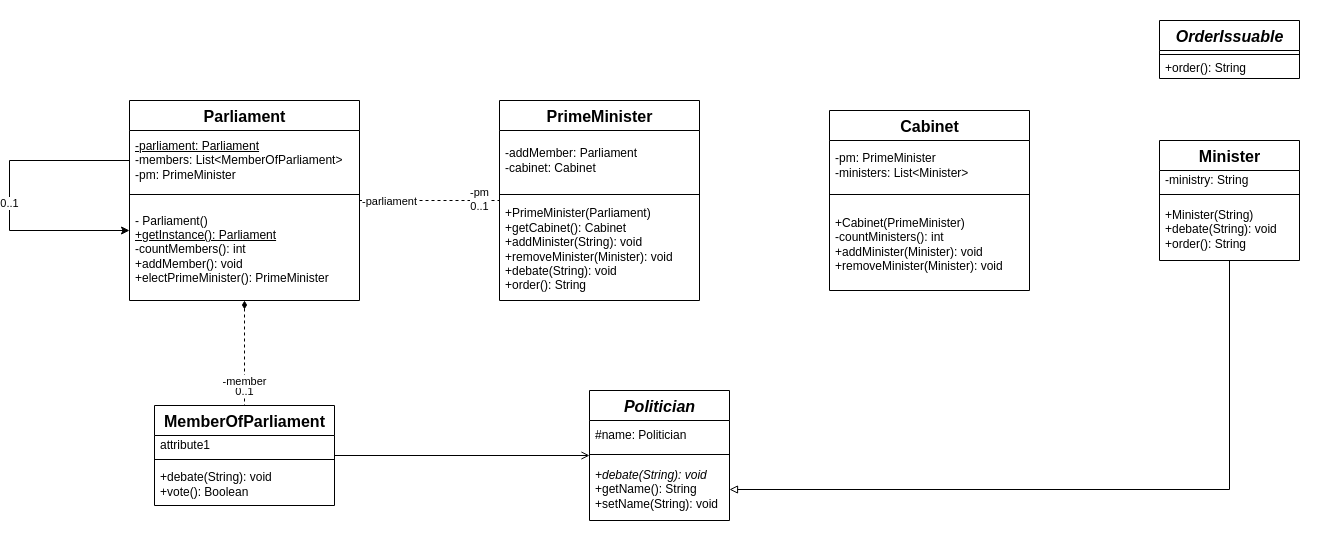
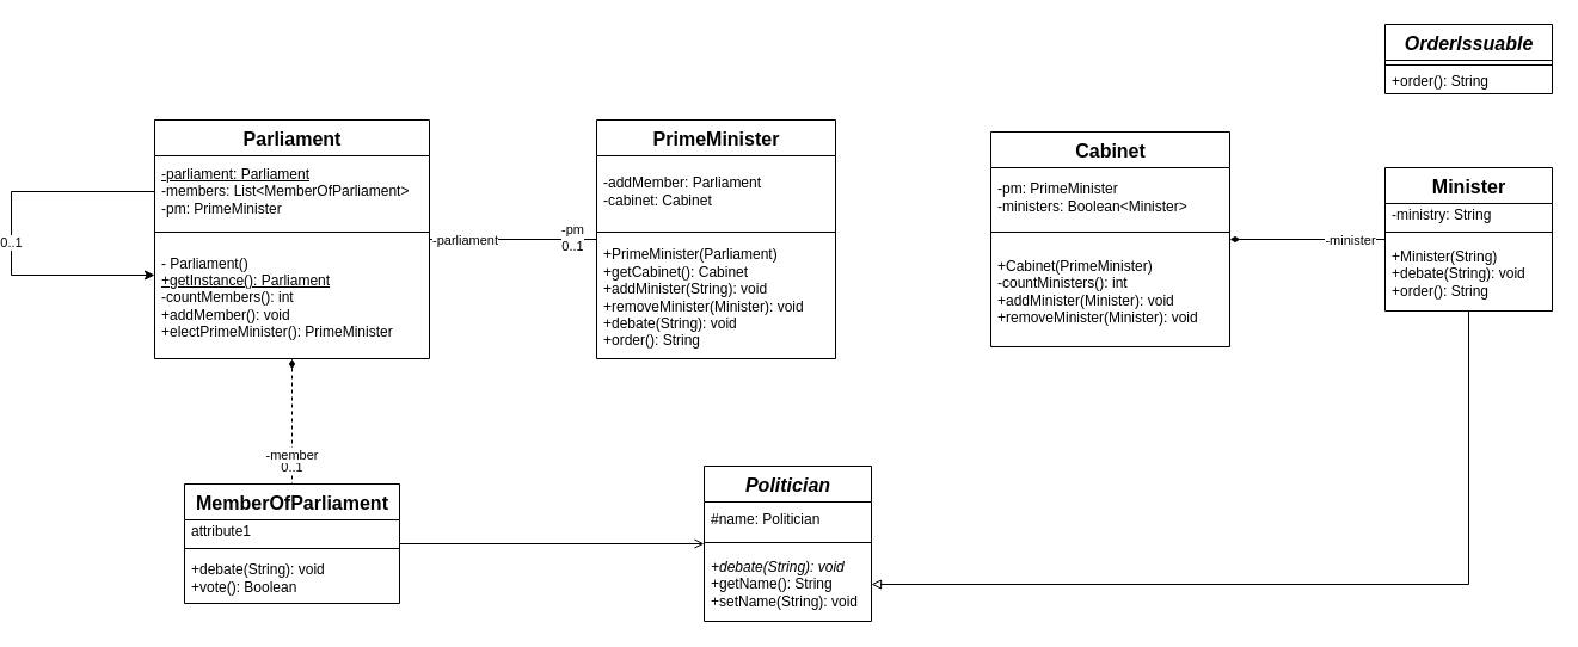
  <mxCell id="0" />
  <mxCell id="1" parent="0" />
+ <mxCell id="2" style="edgeStyle=orthogonalEdgeStyle;rounded=0;orthogonalLoop=1;jettySize=auto;html=1;startArrow=diamondThin;startFill=1;endArrow=none;endFill=0;" edge="1" parent="1" source="4" target="14"><mxGeometry relative="1" as="geometry" /></mxCell>
+ <mxCell id="3" value="-minister" style="edgeLabel;html=1;align=center;verticalAlign=middle;resizable=0;points=[];" vertex="1" connectable="0" parent="2"><mxGeometry x="0.711" y="-1" relative="1" as="geometry"><mxPoint x="-11" y="-1" as="offset" /></mxGeometry></mxCell>
  <mxCell id="4" value="&lt;b&gt;&lt;font style=&quot;font-size: 16px&quot;&gt;Cabinet&lt;/font&gt;&lt;/b&gt;" style="swimlane;fontStyle=0;align=center;verticalAlign=top;childLayout=stackLayout;horizontal=1;startSize=30;horizontalStack=0;resizeParent=1;resizeParentMax=0;resizeLast=0;collapsible=0;marginBottom=0;html=1;" vertex="1" parent="1"><mxGeometry x="720" y="110" width="200" height="180" as="geometry" /></mxCell>
- <mxCell id="5" value="-pm:&amp;nbsp;PrimeMinister&lt;br&gt;-ministers:&amp;nbsp;List&amp;lt;Minister&amp;gt;" style="text;html=1;strokeColor=none;fillColor=none;align=left;verticalAlign=middle;spacingLeft=4;spacingRight=4;overflow=hidden;rotatable=0;points=[[0,0.5],[1,0.5]];portConstraint=eastwest;" vertex="1" parent="4"><mxGeometry y="30" width="200" height="50" as="geometry" /></mxCell>
+ <mxCell id="5" value="-pm:&amp;nbsp;PrimeMinister&lt;br&gt;-ministers:&amp;nbsp;Boolean&amp;lt;Minister&amp;gt;" style="text;html=1;strokeColor=none;fillColor=none;align=left;verticalAlign=middle;spacingLeft=4;spacingRight=4;overflow=hidden;rotatable=0;points=[[0,0.5],[1,0.5]];portConstraint=eastwest;" vertex="1" parent="4"><mxGeometry y="30" width="200" height="50" as="geometry" /></mxCell>
  <mxCell id="6" value="" style="line;strokeWidth=1;fillColor=none;align=left;verticalAlign=middle;spacingTop=-1;spacingLeft=3;spacingRight=3;rotatable=0;labelPosition=right;points=[];portConstraint=eastwest;" vertex="1" parent="4"><mxGeometry y="80" width="200" height="8" as="geometry" /></mxCell>
  <mxCell id="7" value="+Cabinet(PrimeMinister)&lt;br&gt;-countMinisters(): int&lt;br&gt;+addMinister(Minister): void&lt;br&gt;+removeMinister(Minister): void&amp;nbsp;" style="text;html=1;strokeColor=none;fillColor=none;align=left;verticalAlign=middle;spacingLeft=4;spacingRight=4;overflow=hidden;rotatable=0;points=[[0,0.5],[1,0.5]];portConstraint=eastwest;" vertex="1" parent="4"><mxGeometry y="88" width="200" height="92" as="geometry" /></mxCell>
  <mxCell id="8" style="edgeStyle=orthogonalEdgeStyle;rounded=0;orthogonalLoop=1;jettySize=auto;html=1;startArrow=none;startFill=0;endArrow=open;endFill=0;" edge="1" parent="1" source="9" target="33"><mxGeometry relative="1" as="geometry" /></mxCell>
  <mxCell id="9" value="&lt;b&gt;&lt;font style=&quot;font-size: 16px&quot;&gt;MemberOfParliament&lt;/font&gt;&lt;/b&gt;" style="swimlane;fontStyle=0;align=center;verticalAlign=top;childLayout=stackLayout;horizontal=1;startSize=30;horizontalStack=0;resizeParent=1;resizeParentMax=0;resizeLast=0;collapsible=0;marginBottom=0;html=1;" vertex="1" parent="1"><mxGeometry x="45" y="405" width="180" height="100" as="geometry" /></mxCell>
  <mxCell id="10" value="attribute1" style="text;html=1;strokeColor=none;fillColor=none;align=left;verticalAlign=middle;spacingLeft=4;spacingRight=4;overflow=hidden;rotatable=0;points=[[0,0.5],[1,0.5]];portConstraint=eastwest;" vertex="1" parent="9"><mxGeometry y="30" width="180" height="20" as="geometry" /></mxCell>
  <mxCell id="11" value="" style="line;strokeWidth=1;fillColor=none;align=left;verticalAlign=middle;spacingTop=-1;spacingLeft=3;spacingRight=3;rotatable=0;labelPosition=right;points=[];portConstraint=eastwest;" vertex="1" parent="9"><mxGeometry y="50" width="180" height="8" as="geometry" /></mxCell>
  <mxCell id="12" value="+debate(String): void&lt;br&gt;+vote(): Boolean" style="text;html=1;strokeColor=none;fillColor=none;align=left;verticalAlign=middle;spacingLeft=4;spacingRight=4;overflow=hidden;rotatable=0;points=[[0,0.5],[1,0.5]];portConstraint=eastwest;" vertex="1" parent="9"><mxGeometry y="58" width="180" height="42" as="geometry" /></mxCell>
  <mxCell id="13" style="edgeStyle=orthogonalEdgeStyle;rounded=0;orthogonalLoop=1;jettySize=auto;html=1;startArrow=none;startFill=0;endArrow=block;endFill=0;" edge="1" parent="1" source="14" target="36"><mxGeometry relative="1" as="geometry" /></mxCell>
  <mxCell id="14" value="&lt;b&gt;&lt;font style=&quot;font-size: 16px&quot;&gt;Minister&lt;/font&gt;&lt;/b&gt;" style="swimlane;fontStyle=0;align=center;verticalAlign=top;childLayout=stackLayout;horizontal=1;startSize=30;horizontalStack=0;resizeParent=1;resizeParentMax=0;resizeLast=0;collapsible=0;marginBottom=0;html=1;" vertex="1" parent="1"><mxGeometry x="1050" y="140" width="140" height="120" as="geometry" /></mxCell>
  <mxCell id="15" value="-ministry: String" style="text;html=1;strokeColor=none;fillColor=none;align=left;verticalAlign=middle;spacingLeft=4;spacingRight=4;overflow=hidden;rotatable=0;points=[[0,0.5],[1,0.5]];portConstraint=eastwest;" vertex="1" parent="14"><mxGeometry y="30" width="140" height="20" as="geometry" /></mxCell>
  <mxCell id="16" value="" style="line;strokeWidth=1;fillColor=none;align=left;verticalAlign=middle;spacingTop=-1;spacingLeft=3;spacingRight=3;rotatable=0;labelPosition=right;points=[];portConstraint=eastwest;" vertex="1" parent="14"><mxGeometry y="50" width="140" height="8" as="geometry" /></mxCell>
  <mxCell id="17" value="+Minister(String)&lt;br&gt;+debate(String): void&lt;br&gt;+order(): String" style="text;html=1;strokeColor=none;fillColor=none;align=left;verticalAlign=middle;spacingLeft=4;spacingRight=4;overflow=hidden;rotatable=0;points=[[0,0.5],[1,0.5]];portConstraint=eastwest;" vertex="1" parent="14"><mxGeometry y="58" width="140" height="62" as="geometry" /></mxCell>
  <mxCell id="18" value="&lt;b&gt;&lt;font style=&quot;font-size: 16px&quot;&gt;&lt;i&gt;OrderIssuable&lt;/i&gt;&lt;/font&gt;&lt;/b&gt;" style="swimlane;fontStyle=0;align=center;verticalAlign=top;childLayout=stackLayout;horizontal=1;startSize=30;horizontalStack=0;resizeParent=1;resizeParentMax=0;resizeLast=0;collapsible=0;marginBottom=0;html=1;" vertex="1" parent="1"><mxGeometry x="1050" y="20" width="140" height="58" as="geometry" /></mxCell>
  <mxCell id="19" value="" style="line;strokeWidth=1;fillColor=none;align=left;verticalAlign=middle;spacingTop=-1;spacingLeft=3;spacingRight=3;rotatable=0;labelPosition=right;points=[];portConstraint=eastwest;" vertex="1" parent="18"><mxGeometry y="30" width="140" height="8" as="geometry" /></mxCell>
  <mxCell id="20" value="+order(): String" style="text;html=1;strokeColor=none;fillColor=none;align=left;verticalAlign=middle;spacingLeft=4;spacingRight=4;overflow=hidden;rotatable=0;points=[[0,0.5],[1,0.5]];portConstraint=eastwest;" vertex="1" parent="18"><mxGeometry y="38" width="140" height="20" as="geometry" /></mxCell>
  <mxCell id="21" style="edgeStyle=orthogonalEdgeStyle;rounded=0;orthogonalLoop=1;jettySize=auto;html=1;entryX=0.5;entryY=0;entryDx=0;entryDy=0;startArrow=diamondThin;startFill=1;endArrow=none;endFill=0;dashed=1;" edge="1" parent="1" source="27" target="9"><mxGeometry relative="1" as="geometry" /></mxCell>
  <mxCell id="22" value="0..1" style="edgeLabel;html=1;align=center;verticalAlign=middle;resizable=0;points=[];" vertex="1" connectable="0" parent="21"><mxGeometry x="0.777" y="-1" relative="1" as="geometry"><mxPoint y="-3" as="offset" /></mxGeometry></mxCell>
  <mxCell id="23" value="-member" style="edgeLabel;html=1;align=center;verticalAlign=middle;resizable=0;points=[];" vertex="1" connectable="0" parent="21"><mxGeometry x="0.611" y="-1" relative="1" as="geometry"><mxPoint y="-5" as="offset" /></mxGeometry></mxCell>
- <mxCell id="24" style="edgeStyle=orthogonalEdgeStyle;rounded=0;orthogonalLoop=1;jettySize=auto;html=1;startArrow=none;startFill=0;endArrow=none;endFill=0;dashed=1;" edge="1" parent="1" source="27" target="37"><mxGeometry relative="1" as="geometry" /></mxCell>
+ <mxCell id="24" style="edgeStyle=orthogonalEdgeStyle;rounded=0;orthogonalLoop=1;jettySize=auto;html=1;startArrow=none;startFill=0;endArrow=none;endFill=0;" edge="1" parent="1" source="27" target="37"><mxGeometry relative="1" as="geometry" /></mxCell>
  <mxCell id="25" value="-pm&lt;br&gt;0..1" style="edgeLabel;html=1;align=center;verticalAlign=middle;resizable=0;points=[];" vertex="1" connectable="0" parent="24"><mxGeometry x="0.705" y="2" relative="1" as="geometry"><mxPoint as="offset" /></mxGeometry></mxCell>
  <mxCell id="26" value="-parliament" style="edgeLabel;html=1;align=center;verticalAlign=middle;resizable=0;points=[];" vertex="1" connectable="0" parent="24"><mxGeometry x="-0.765" relative="1" as="geometry"><mxPoint x="13" as="offset" /></mxGeometry></mxCell>
  <mxCell id="27" value="&lt;b&gt;&lt;font style=&quot;font-size: 16px&quot;&gt;Parliament&lt;/font&gt;&lt;/b&gt;" style="swimlane;fontStyle=0;align=center;verticalAlign=top;childLayout=stackLayout;horizontal=1;startSize=30;horizontalStack=0;resizeParent=1;resizeParentMax=0;resizeLast=0;collapsible=0;marginBottom=0;html=1;" vertex="1" parent="1"><mxGeometry x="20" y="100" width="230" height="200" as="geometry" /></mxCell>
  <mxCell id="28" value="&lt;u&gt;-parliament: Parliament&lt;/u&gt;&lt;br&gt;-members: List&amp;lt;MemberOfParliament&amp;gt;&lt;br&gt;-pm: PrimeMinister" style="text;html=1;strokeColor=none;fillColor=none;align=left;verticalAlign=middle;spacingLeft=4;spacingRight=4;overflow=hidden;rotatable=0;points=[[0,0.5],[1,0.5]];portConstraint=eastwest;" vertex="1" parent="27"><mxGeometry y="30" width="230" height="60" as="geometry" /></mxCell>
  <mxCell id="29" value="" style="line;strokeWidth=1;fillColor=none;align=left;verticalAlign=middle;spacingTop=-1;spacingLeft=3;spacingRight=3;rotatable=0;labelPosition=right;points=[];portConstraint=eastwest;" vertex="1" parent="27"><mxGeometry y="90" width="230" height="8" as="geometry" /></mxCell>
  <mxCell id="30" value="- Parliament()&lt;br&gt;&lt;u&gt;+getInstance():&amp;nbsp;Parliament&lt;/u&gt;&lt;br&gt;-countMembers(): int&lt;br&gt;+addMember(): void&lt;br&gt;+electPrimeMinister():&amp;nbsp;PrimeMinister" style="text;html=1;strokeColor=none;fillColor=none;align=left;verticalAlign=middle;spacingLeft=4;spacingRight=4;overflow=hidden;rotatable=0;points=[[0,0.5],[1,0.5]];portConstraint=eastwest;" vertex="1" parent="27"><mxGeometry y="98" width="230" height="102" as="geometry" /></mxCell>
  <mxCell id="31" style="edgeStyle=orthogonalEdgeStyle;rounded=0;orthogonalLoop=1;jettySize=auto;html=1;startArrow=none;startFill=0;endArrow=classic;endFill=1;" edge="1" parent="27" source="28" target="30"><mxGeometry relative="1" as="geometry"><mxPoint x="-110" y="130" as="targetPoint" /><Array as="points"><mxPoint x="-120" y="60" /><mxPoint x="-120" y="130" /></Array></mxGeometry></mxCell>
  <mxCell id="32" value="0..1" style="edgeLabel;html=1;align=center;verticalAlign=middle;resizable=0;points=[];" vertex="1" connectable="0" parent="31"><mxGeometry x="0.044" y="-1" relative="1" as="geometry"><mxPoint as="offset" /></mxGeometry></mxCell>
  <mxCell id="33" value="&lt;b&gt;&lt;font style=&quot;font-size: 16px&quot;&gt;&lt;i&gt;Politician&lt;/i&gt;&lt;/font&gt;&lt;/b&gt;" style="swimlane;fontStyle=0;align=center;verticalAlign=top;childLayout=stackLayout;horizontal=1;startSize=30;horizontalStack=0;resizeParent=1;resizeParentMax=0;resizeLast=0;collapsible=0;marginBottom=0;html=1;" vertex="1" parent="1"><mxGeometry x="480" y="390" width="140" height="130" as="geometry" /></mxCell>
  <mxCell id="34" value="#name: Politician" style="text;html=1;strokeColor=none;fillColor=none;align=left;verticalAlign=middle;spacingLeft=4;spacingRight=4;overflow=hidden;rotatable=0;points=[[0,0.5],[1,0.5]];portConstraint=eastwest;" vertex="1" parent="33"><mxGeometry y="30" width="140" height="30" as="geometry" /></mxCell>
  <mxCell id="35" value="" style="line;strokeWidth=1;fillColor=none;align=left;verticalAlign=middle;spacingTop=-1;spacingLeft=3;spacingRight=3;rotatable=0;labelPosition=right;points=[];portConstraint=eastwest;" vertex="1" parent="33"><mxGeometry y="60" width="140" height="8" as="geometry" /></mxCell>
  <mxCell id="36" value="&lt;i&gt;+debate(String): void&lt;/i&gt;&lt;br&gt;+getName(): String&lt;br&gt;+setName(String): void" style="text;html=1;strokeColor=none;fillColor=none;align=left;verticalAlign=middle;spacingLeft=4;spacingRight=4;overflow=hidden;rotatable=0;points=[[0,0.5],[1,0.5]];portConstraint=eastwest;" vertex="1" parent="33"><mxGeometry y="68" width="140" height="62" as="geometry" /></mxCell>
  <mxCell id="37" value="&lt;b&gt;&lt;font style=&quot;font-size: 16px&quot;&gt;PrimeMinister&lt;/font&gt;&lt;/b&gt;" style="swimlane;fontStyle=0;align=center;verticalAlign=top;childLayout=stackLayout;horizontal=1;startSize=30;horizontalStack=0;resizeParent=1;resizeParentMax=0;resizeLast=0;collapsible=0;marginBottom=0;html=1;" vertex="1" parent="1"><mxGeometry x="390" y="100" width="200" height="200" as="geometry" /></mxCell>
  <mxCell id="38" value="-addMember: Parliament&lt;br&gt;-cabinet: Cabinet" style="text;html=1;strokeColor=none;fillColor=none;align=left;verticalAlign=middle;spacingLeft=4;spacingRight=4;overflow=hidden;rotatable=0;points=[[0,0.5],[1,0.5]];portConstraint=eastwest;" vertex="1" parent="37"><mxGeometry y="30" width="200" height="60" as="geometry" /></mxCell>
  <mxCell id="39" value="" style="line;strokeWidth=1;fillColor=none;align=left;verticalAlign=middle;spacingTop=-1;spacingLeft=3;spacingRight=3;rotatable=0;labelPosition=right;points=[];portConstraint=eastwest;" vertex="1" parent="37"><mxGeometry y="90" width="200" height="8" as="geometry" /></mxCell>
  <mxCell id="40" value="+PrimeMinister(Parliament)&lt;br&gt;+getCabinet():&amp;nbsp;Cabinet&lt;br&gt;+addMinister(String): void&lt;br&gt;+removeMinister(Minister): void&lt;br&gt;+debate(String): void&lt;br&gt;+order(): String" style="text;html=1;strokeColor=none;fillColor=none;align=left;verticalAlign=middle;spacingLeft=4;spacingRight=4;overflow=hidden;rotatable=0;points=[[0,0.5],[1,0.5]];portConstraint=eastwest;" vertex="1" parent="37"><mxGeometry y="98" width="200" height="102" as="geometry" /></mxCell>
